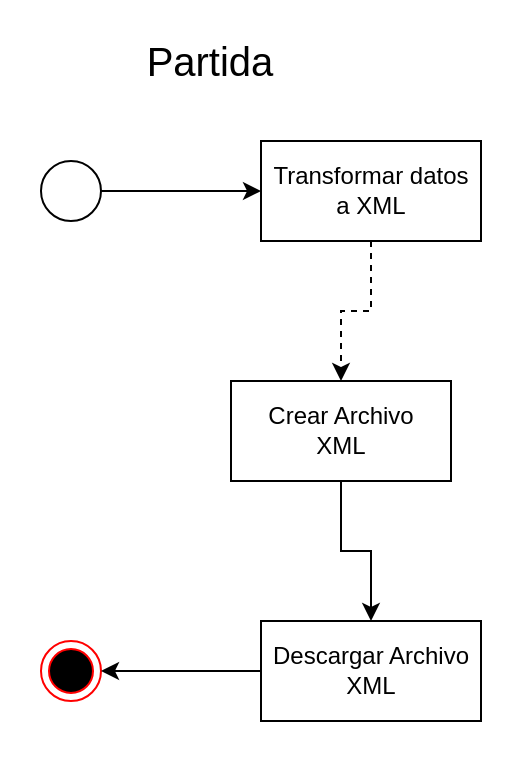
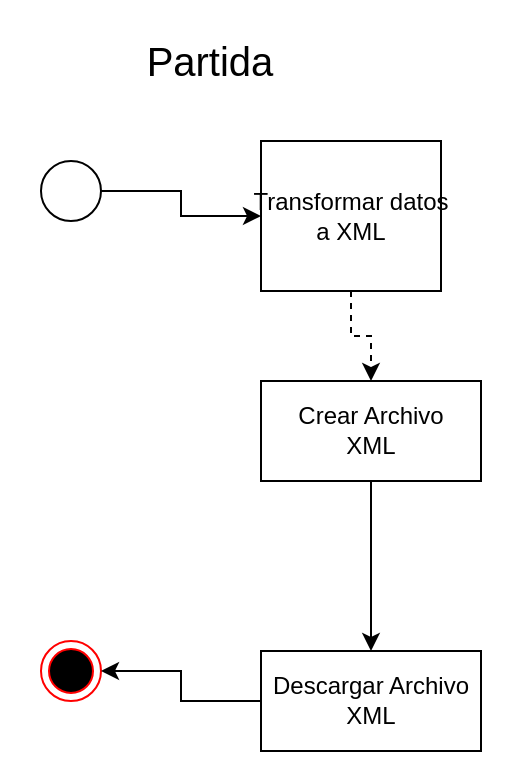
  <mxCell id="0" />
  <mxCell id="1" parent="0" />
  <mxCell id="2" style="edgeStyle=orthogonalEdgeStyle;rounded=0;orthogonalLoop=1;jettySize=auto;html=1;" edge="1" parent="1" source="3" target="6"><mxGeometry relative="1" as="geometry" /></mxCell>
  <mxCell id="3" value="" style="ellipse;whiteSpace=wrap;html=1;aspect=fixed;" vertex="1" parent="1"><mxGeometry x="20" y="80" width="30" height="30" as="geometry" /></mxCell>
  <mxCell id="4" value="" style="ellipse;html=1;shape=endState;fillColor=#000000;strokeColor=#ff0000;" vertex="1" parent="1"><mxGeometry x="20" y="320" width="30" height="30" as="geometry" /></mxCell>
  <mxCell id="5" style="edgeStyle=orthogonalEdgeStyle;rounded=0;orthogonalLoop=1;jettySize=auto;html=1;dashed=1;" edge="1" parent="1" source="6" target="8"><mxGeometry relative="1" as="geometry" /></mxCell>
- <mxCell id="6" value="Transformar datos&lt;br&gt;a XML" style="html=1;" vertex="1" parent="1"><mxGeometry x="130" y="70" width="110" height="50" as="geometry" /></mxCell>
+ <mxCell id="6" value="Transformar datos&lt;br&gt;a XML" style="html=1;" vertex="1" parent="1"><mxGeometry x="130" y="70" width="90" height="75" as="geometry" /></mxCell>
  <mxCell id="7" style="edgeStyle=orthogonalEdgeStyle;rounded=0;orthogonalLoop=1;jettySize=auto;html=1;" edge="1" parent="1" source="8" target="10"><mxGeometry relative="1" as="geometry" /></mxCell>
- <mxCell id="8" value="Crear Archivo&lt;br&gt;XML" style="html=1;" vertex="1" parent="1"><mxGeometry x="115" y="190" width="110" height="50" as="geometry" /></mxCell>
+ <mxCell id="8" value="Crear Archivo&lt;br&gt;XML" style="html=1;" vertex="1" parent="1"><mxGeometry x="130" y="190" width="110" height="50" as="geometry" /></mxCell>
  <mxCell id="9" style="edgeStyle=orthogonalEdgeStyle;rounded=0;orthogonalLoop=1;jettySize=auto;html=1;" edge="1" parent="1" source="10" target="4"><mxGeometry relative="1" as="geometry" /></mxCell>
- <mxCell id="10" value="Descargar Archivo&lt;br&gt;XML" style="html=1;" vertex="1" parent="1"><mxGeometry x="130" y="310" width="110" height="50" as="geometry" /></mxCell>
+ <mxCell id="10" value="Descargar Archivo&lt;br&gt;XML" style="html=1;" vertex="1" parent="1"><mxGeometry x="130" y="325" width="110" height="50" as="geometry" /></mxCell>
  <mxCell id="11" value="&lt;span style=&quot;font-size: 20px&quot;&gt;Partida&lt;/span&gt;" style="text;html=1;strokeColor=none;fillColor=none;align=center;verticalAlign=middle;whiteSpace=wrap;rounded=0;" vertex="1" parent="1"><mxGeometry x="85" y="20" width="40" height="20" as="geometry" /></mxCell>
